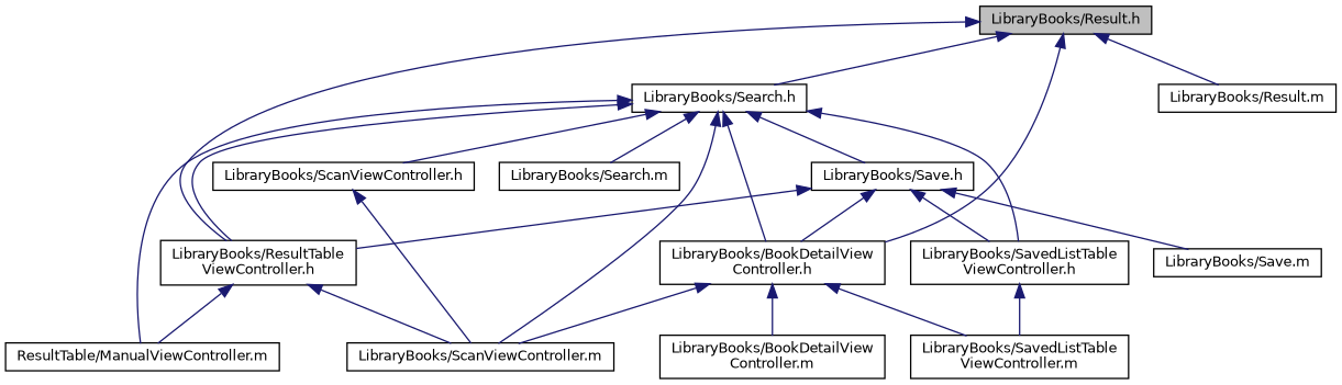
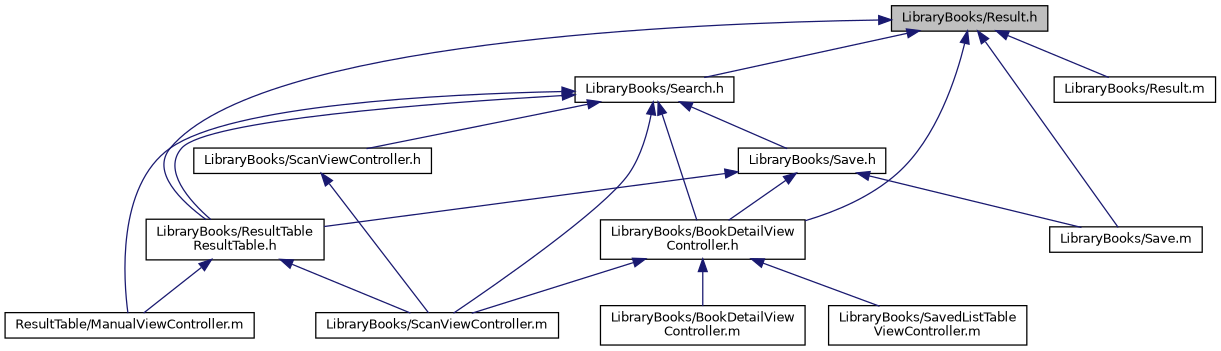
  digraph {
    node [color=black fillcolor=white fontname=Helvetica fontsize=10 shape=record style=filled]
    edge [color=midnightblue dir=back fontname=Helvetica fontsize=10 labelfontname=Helvetica labelfontsize=10 style=solid]
    n1 [fillcolor=grey75 fontcolor=black height=0.2 label="LibraryBooks/Result.h" width=0.4]
    n2 [height=0.2 label="LibraryBooks/Search.h" width=0.4]
    n3 [height=0.2 label="LibraryBooks/BookDetailView\lController.h" width=0.4]
-   n4 [height=0.2 label="LibraryBooks/ResultTable\lViewController.h" width=0.4]
+   n4 [height=0.2 label="LibraryBooks/ResultTable\lResultTable.h" width=0.4]
    n5 [height=0.2 label="LibraryBooks/Save.m" width=0.4]
    n6 [height=0.2 label="LibraryBooks/Result.m" width=0.4]
    n7 [height=0.2 label="LibraryBooks/Save.h" width=0.4]
    n8 [height=0.2 label="LibraryBooks/ScanViewController.m" width=0.4]
    n9 [height=0.2 label="ResultTable/ManualViewController.m" width=0.4]
-   n10 [height=0.2 label="LibraryBooks/SavedListTable\lViewController.h" width=0.4]
    n11 [height=0.2 label="LibraryBooks/ScanViewController.h" width=0.4]
-   n12 [height=0.2 label="LibraryBooks/Search.m" width=0.4]
    n13 [height=0.2 label="LibraryBooks/BookDetailView\lController.m" width=0.4]
    n14 [height=0.2 label="LibraryBooks/SavedListTable\lViewController.m" width=0.4]
    n1 -> n2
    n1 -> n3
    n1 -> n4
+   n1 -> n5
    n1 -> n6
    n2 -> n3
    n2 -> n4
    n2 -> n7
    n2 -> n8
    n2 -> n9
-   n2 -> n10
    n2 -> n11
-   n2 -> n12
    n3 -> n8
    n3 -> n13
    n3 -> n14
    n4 -> n8
    n4 -> n9
    n7 -> n3
    n7 -> n4
    n7 -> n5
-   n7 -> n10
-   n10 -> n14
    n11 -> n8
  }
